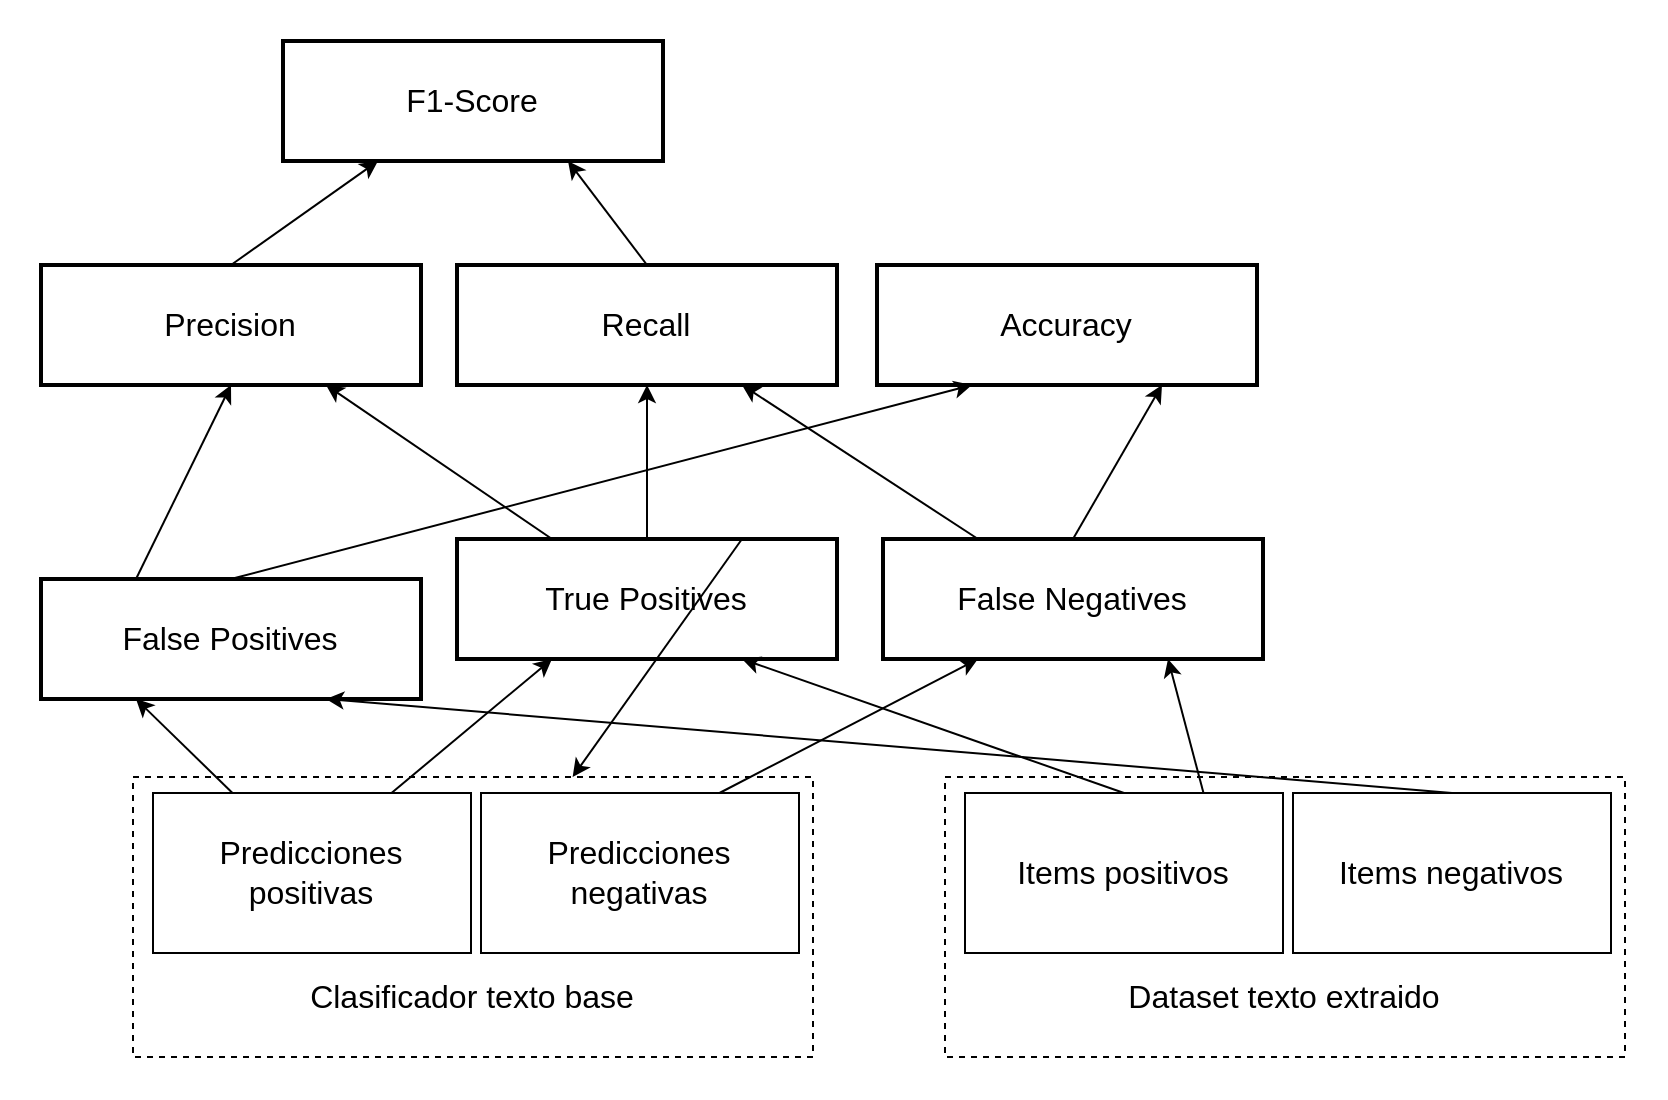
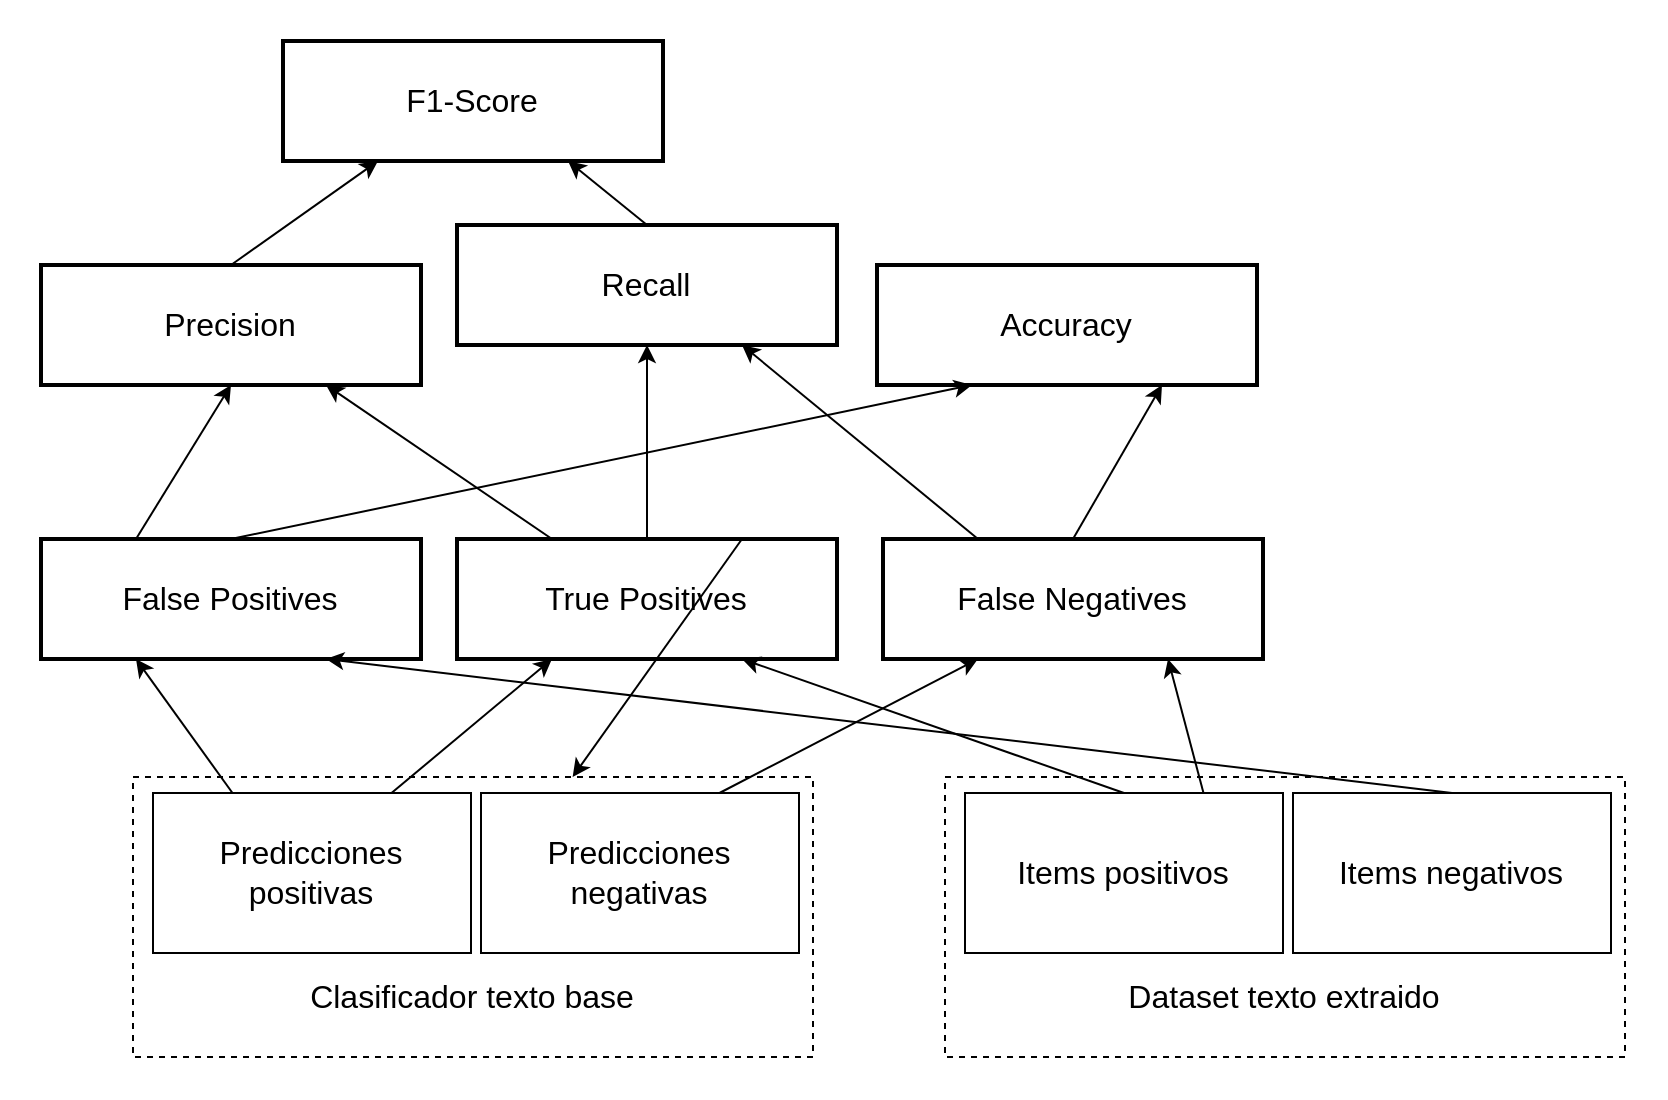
  <mxCell id="0" />
  <mxCell id="1" parent="0" />
  <mxCell id="2" value="F1-Score" style="rounded=0;whiteSpace=wrap;html=1;fontSize=16;strokeWidth=2;fillColor=none;" parent="1" vertex="1"><mxGeometry x="141" y="20" width="190" height="60" as="geometry" /></mxCell>
  <mxCell id="3" value="Precision" style="rounded=0;whiteSpace=wrap;html=1;fontSize=16;strokeWidth=2;" parent="1" vertex="1"><mxGeometry x="20" y="132" width="190" height="60" as="geometry" /></mxCell>
- <mxCell id="4" value="Recall" style="rounded=0;whiteSpace=wrap;html=1;fontSize=16;strokeWidth=2;" parent="1" vertex="1"><mxGeometry x="228" y="132" width="190" height="60" as="geometry" /></mxCell>
+ <mxCell id="4" value="Recall" style="rounded=0;whiteSpace=wrap;html=1;fontSize=16;strokeWidth=2;" parent="1" vertex="1"><mxGeometry x="228" y="112" width="190" height="60" as="geometry" /></mxCell>
  <mxCell id="5" value="Accuracy" style="rounded=0;whiteSpace=wrap;html=1;fontSize=16;strokeWidth=2;" parent="1" vertex="1"><mxGeometry x="438" y="132" width="190" height="60" as="geometry" /></mxCell>
- <mxCell id="6" value="False Positives" style="rounded=0;whiteSpace=wrap;html=1;fontSize=16;strokeWidth=2;" parent="1" vertex="1"><mxGeometry x="20" y="289" width="190" height="60" as="geometry" /></mxCell>
+ <mxCell id="6" value="False Positives" style="rounded=0;whiteSpace=wrap;html=1;fontSize=16;strokeWidth=2;" parent="1" vertex="1"><mxGeometry x="20" y="269" width="190" height="60" as="geometry" /></mxCell>
  <mxCell id="7" value="True Positives" style="rounded=0;whiteSpace=wrap;html=1;fontSize=16;strokeWidth=2;" parent="1" vertex="1"><mxGeometry x="228" y="269" width="190" height="60" as="geometry" /></mxCell>
  <mxCell id="8" value="False Negatives" style="rounded=0;whiteSpace=wrap;html=1;fontSize=16;strokeWidth=2;" parent="1" vertex="1"><mxGeometry x="441" y="269" width="190" height="60" as="geometry" /></mxCell>
  <mxCell id="9" value="" style="endArrow=classic;html=1;rounded=0;fontSize=16;exitX=0.5;exitY=0;exitDx=0;exitDy=0;entryX=0.25;entryY=1;entryDx=0;entryDy=0;" parent="1" source="3" target="2" edge="1"><mxGeometry width="50" height="50" relative="1" as="geometry"><mxPoint x="419" y="305" as="sourcePoint" /><mxPoint x="469" y="255" as="targetPoint" /></mxGeometry></mxCell>
  <mxCell id="10" value="" style="endArrow=classic;html=1;rounded=0;fontSize=16;strokeWidth=1;entryX=0.75;entryY=1;entryDx=0;entryDy=0;exitX=0.5;exitY=0;exitDx=0;exitDy=0;" parent="1" source="4" target="2" edge="1"><mxGeometry width="50" height="50" relative="1" as="geometry"><mxPoint x="386" y="174" as="sourcePoint" /><mxPoint x="469" y="255" as="targetPoint" /></mxGeometry></mxCell>
  <mxCell id="11" value="" style="endArrow=classic;html=1;rounded=0;fontSize=16;strokeWidth=1;exitX=0.25;exitY=0;exitDx=0;exitDy=0;entryX=0.75;entryY=1;entryDx=0;entryDy=0;" parent="1" source="7" target="3" edge="1"><mxGeometry width="50" height="50" relative="1" as="geometry"><mxPoint x="419" y="305" as="sourcePoint" /><mxPoint x="469" y="255" as="targetPoint" /></mxGeometry></mxCell>
  <mxCell id="12" value="" style="endArrow=classic;html=1;rounded=0;fontSize=16;strokeWidth=1;exitX=0.25;exitY=0;exitDx=0;exitDy=0;entryX=0.5;entryY=1;entryDx=0;entryDy=0;" parent="1" source="6" target="3" edge="1"><mxGeometry width="50" height="50" relative="1" as="geometry"><mxPoint x="419" y="305" as="sourcePoint" /><mxPoint x="469" y="255" as="targetPoint" /></mxGeometry></mxCell>
  <mxCell id="13" value="" style="endArrow=classic;html=1;rounded=0;fontSize=16;strokeWidth=1;exitX=0.5;exitY=0;exitDx=0;exitDy=0;entryX=0.5;entryY=1;entryDx=0;entryDy=0;" parent="1" source="7" target="4" edge="1"><mxGeometry width="50" height="50" relative="1" as="geometry"><mxPoint x="419" y="305" as="sourcePoint" /><mxPoint x="469" y="255" as="targetPoint" /></mxGeometry></mxCell>
  <mxCell id="14" value="" style="endArrow=classic;html=1;rounded=0;fontSize=16;strokeWidth=1;exitX=0.25;exitY=0;exitDx=0;exitDy=0;entryX=0.75;entryY=1;entryDx=0;entryDy=0;" parent="1" source="8" target="4" edge="1"><mxGeometry width="50" height="50" relative="1" as="geometry"><mxPoint x="419" y="305" as="sourcePoint" /><mxPoint x="469" y="255" as="targetPoint" /></mxGeometry></mxCell>
  <mxCell id="15" value="" style="endArrow=classic;html=1;rounded=0;fontSize=16;strokeWidth=1;exitX=0.5;exitY=0;exitDx=0;exitDy=0;entryX=0.25;entryY=1;entryDx=0;entryDy=0;" parent="1" source="6" target="5" edge="1"><mxGeometry width="50" height="50" relative="1" as="geometry"><mxPoint x="419" y="305" as="sourcePoint" /><mxPoint x="469" y="255" as="targetPoint" /></mxGeometry></mxCell>
  <mxCell id="16" value="" style="endArrow=classic;html=1;rounded=0;fontSize=16;strokeWidth=1;exitX=0.75;exitY=0;exitDx=0;exitDy=0;" parent="1" source="7" target="18" edge="1"><mxGeometry width="50" height="50" relative="1" as="geometry"><mxPoint x="419" y="305" as="sourcePoint" /><mxPoint x="469" y="255" as="targetPoint" /></mxGeometry></mxCell>
  <mxCell id="17" value="" style="endArrow=classic;html=1;rounded=0;fontSize=16;strokeWidth=1;exitX=0.5;exitY=0;exitDx=0;exitDy=0;entryX=0.75;entryY=1;entryDx=0;entryDy=0;" parent="1" source="8" target="5" edge="1"><mxGeometry width="50" height="50" relative="1" as="geometry"><mxPoint x="419" y="305" as="sourcePoint" /><mxPoint x="469" y="255" as="targetPoint" /></mxGeometry></mxCell>
  <mxCell id="18" value="Clasificador texto base" style="rounded=0;whiteSpace=wrap;html=1;dashed=1;fontSize=16;strokeWidth=1;fillColor=none;horizontal=1;labelPosition=center;verticalLabelPosition=middle;align=center;verticalAlign=middle;spacingBottom=-80;" parent="1" vertex="1"><mxGeometry x="66" y="388" width="340" height="140" as="geometry" /></mxCell>
  <mxCell id="19" value="Predicciones positivas" style="rounded=0;whiteSpace=wrap;html=1;fontSize=16;strokeWidth=1;fillColor=none;" parent="1" vertex="1"><mxGeometry x="76" y="396" width="159" height="80" as="geometry" /></mxCell>
  <mxCell id="20" value="Predicciones negativas" style="rounded=0;whiteSpace=wrap;html=1;fontSize=16;strokeWidth=1;fillColor=none;" parent="1" vertex="1"><mxGeometry x="240" y="396" width="159" height="80" as="geometry" /></mxCell>
  <mxCell id="21" value="Dataset texto extraido" style="rounded=0;whiteSpace=wrap;html=1;dashed=1;fontSize=16;strokeWidth=1;fillColor=none;horizontal=1;labelPosition=center;verticalLabelPosition=middle;align=center;verticalAlign=middle;spacingBottom=-80;" parent="1" vertex="1"><mxGeometry x="472" y="388" width="340" height="140" as="geometry" /></mxCell>
  <mxCell id="22" value="Items positivos" style="rounded=0;whiteSpace=wrap;html=1;fontSize=16;strokeWidth=1;fillColor=none;" parent="1" vertex="1"><mxGeometry x="482" y="396" width="159" height="80" as="geometry" /></mxCell>
  <mxCell id="23" value="Items negativos" style="rounded=0;whiteSpace=wrap;html=1;fontSize=16;strokeWidth=1;fillColor=none;" parent="1" vertex="1"><mxGeometry x="646" y="396" width="159" height="80" as="geometry" /></mxCell>
  <mxCell id="24" value="" style="endArrow=classic;html=1;rounded=0;fontSize=16;strokeWidth=1;exitX=0.5;exitY=0;exitDx=0;exitDy=0;entryX=0.75;entryY=1;entryDx=0;entryDy=0;" parent="1" source="22" target="7" edge="1"><mxGeometry width="50" height="50" relative="1" as="geometry"><mxPoint x="419" y="323" as="sourcePoint" /><mxPoint x="469" y="273" as="targetPoint" /></mxGeometry></mxCell>
  <mxCell id="25" value="" style="endArrow=classic;html=1;rounded=0;fontSize=16;strokeWidth=1;exitX=0.75;exitY=0;exitDx=0;exitDy=0;entryX=0.75;entryY=1;entryDx=0;entryDy=0;" parent="1" source="22" target="8" edge="1"><mxGeometry width="50" height="50" relative="1" as="geometry"><mxPoint x="419" y="323" as="sourcePoint" /><mxPoint x="469" y="273" as="targetPoint" /></mxGeometry></mxCell>
  <mxCell id="26" value="" style="endArrow=classic;html=1;rounded=0;fontSize=16;strokeWidth=1;exitX=0.5;exitY=0;exitDx=0;exitDy=0;entryX=0.75;entryY=1;entryDx=0;entryDy=0;" parent="1" source="23" target="6" edge="1"><mxGeometry width="50" height="50" relative="1" as="geometry"><mxPoint x="419" y="323" as="sourcePoint" /><mxPoint x="469" y="273" as="targetPoint" /></mxGeometry></mxCell>
  <mxCell id="27" value="" style="endArrow=classic;html=1;rounded=0;fontSize=16;strokeWidth=1;exitX=0.75;exitY=0;exitDx=0;exitDy=0;entryX=0.25;entryY=1;entryDx=0;entryDy=0;" parent="1" source="20" target="8" edge="1"><mxGeometry width="50" height="50" relative="1" as="geometry"><mxPoint x="419" y="323" as="sourcePoint" /><mxPoint x="469" y="273" as="targetPoint" /></mxGeometry></mxCell>
  <mxCell id="28" value="" style="endArrow=classic;html=1;rounded=0;fontSize=16;strokeWidth=1;exitX=0.75;exitY=0;exitDx=0;exitDy=0;entryX=0.25;entryY=1;entryDx=0;entryDy=0;" parent="1" source="19" target="7" edge="1"><mxGeometry width="50" height="50" relative="1" as="geometry"><mxPoint x="419" y="323" as="sourcePoint" /><mxPoint x="469" y="273" as="targetPoint" /></mxGeometry></mxCell>
  <mxCell id="29" value="" style="endArrow=classic;html=1;rounded=0;fontSize=16;strokeWidth=1;exitX=0.25;exitY=0;exitDx=0;exitDy=0;entryX=0.25;entryY=1;entryDx=0;entryDy=0;" parent="1" source="19" target="6" edge="1"><mxGeometry width="50" height="50" relative="1" as="geometry"><mxPoint x="419" y="323" as="sourcePoint" /><mxPoint x="469" y="273" as="targetPoint" /></mxGeometry></mxCell>
